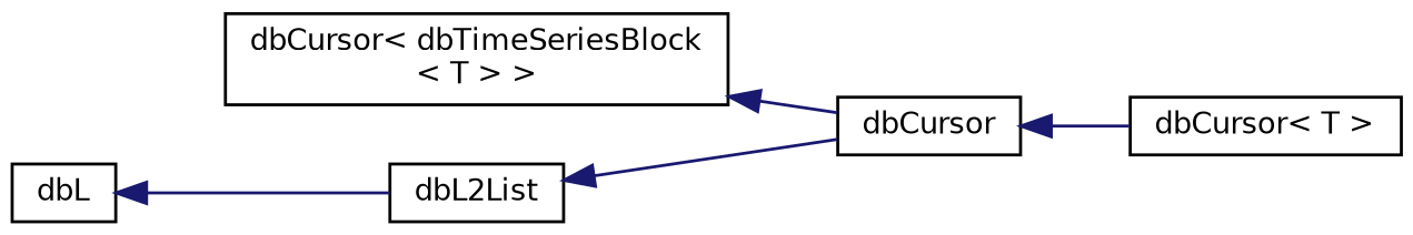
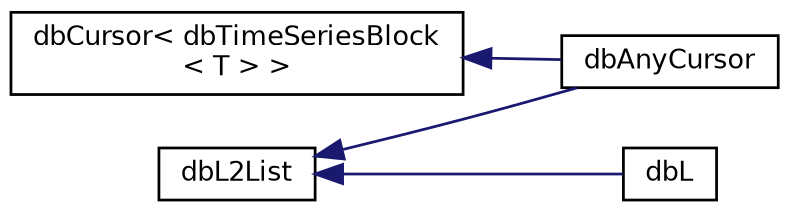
  digraph {
    rankdir=LR
    node [color=black fillcolor=white fontname=Helvetica fontsize=10 shape=record style=filled]
    edge [color=midnightblue dir=back fontname=Helvetica fontsize=10 labelfontname=Helvetica labelfontsize=10 style=solid]
    n1 [height=0.2 label=dbL2List width=0.4]
-   n2 [height=0.2 label=dbCursor width=0.4]
+   n2 [height=0.2 label=dbAnyCursor width=0.4]
    n3 [height=0.2 label=dbL width=0.4]
-   n4 [height=0.2 label="dbCursor\< T \>" width=0.4]
    n5 [height=0.2 label="dbCursor\< dbTimeSeriesBlock\l\< T \> \>" width=0.4]
    n1 -> n2
-   n3 -> n1
-   n2 -> n4
+   n1 -> n3
    n5 -> n2
  }
